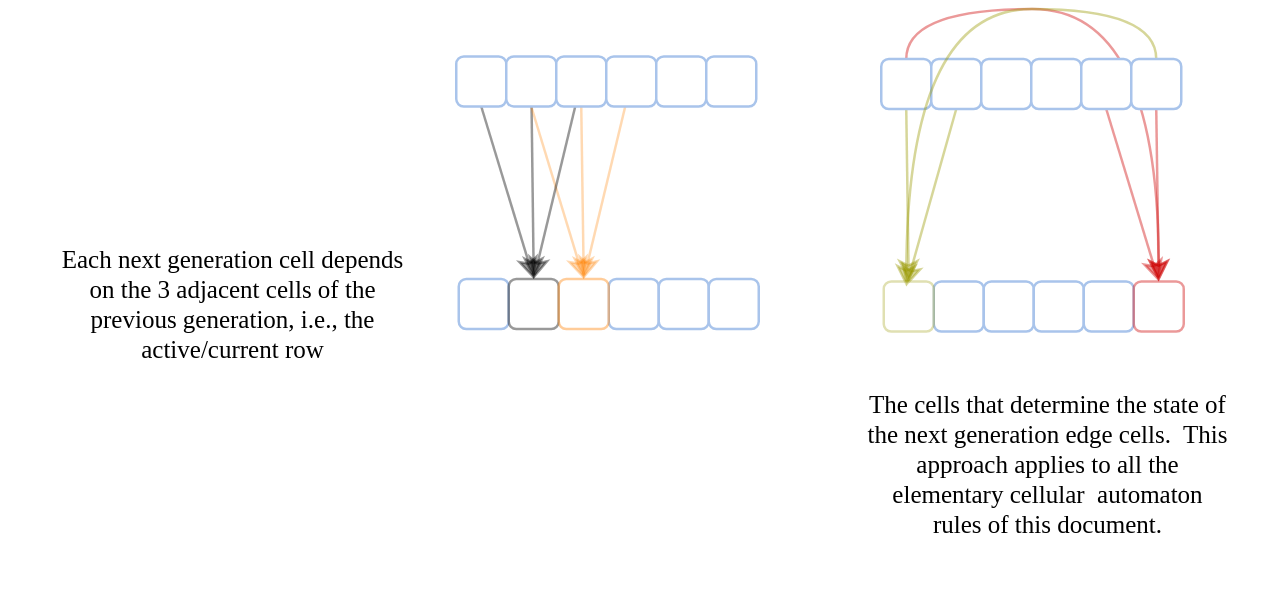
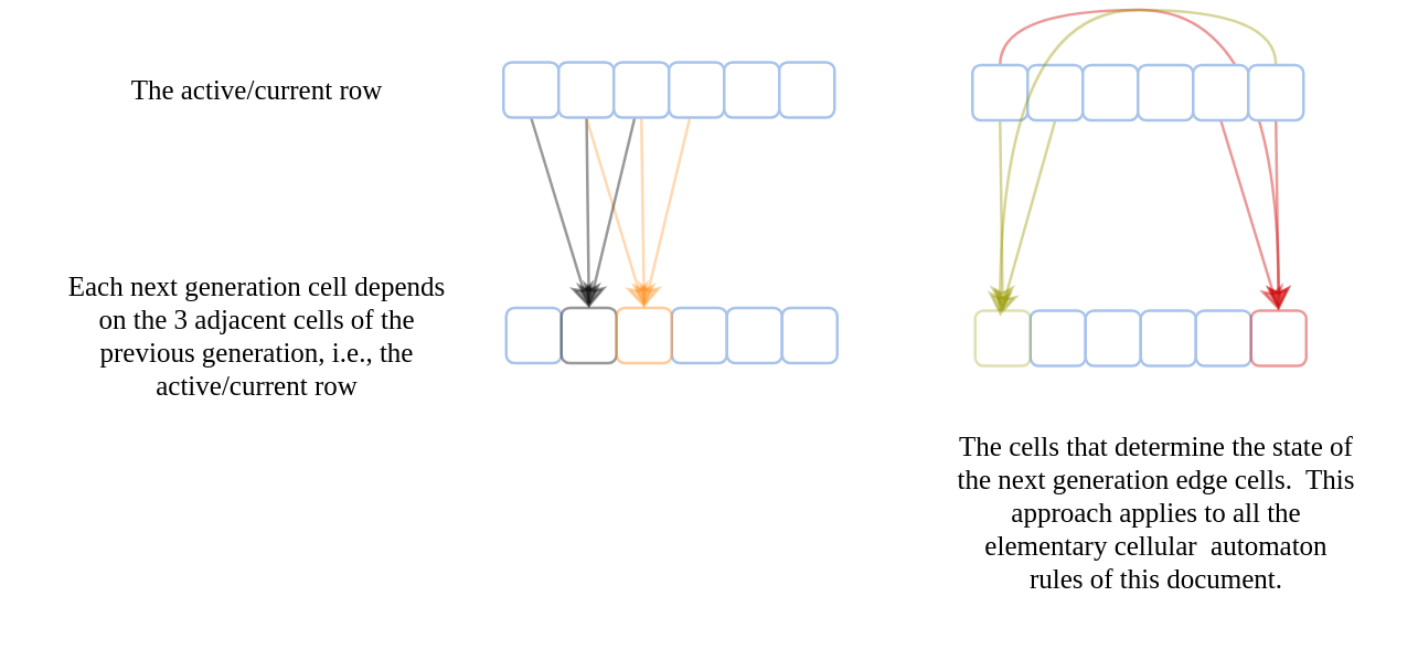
  <mxCell id="0" />
  <mxCell id="1" parent="0" />
  <mxCell id="2" style="rounded=0;orthogonalLoop=1;jettySize=auto;html=1;exitX=0.5;exitY=1;exitDx=0;exitDy=0;entryX=0.5;entryY=0;entryDx=0;entryDy=0;strokeWidth=1;opacity=40;" edge="1" parent="1" source="3" target="15"><mxGeometry relative="1" as="geometry" /></mxCell>
  <mxCell id="3" value="" style="whiteSpace=wrap;html=1;aspect=fixed;rounded=1;strokeColor=#A9C4EB;" vertex="1" parent="1"><mxGeometry x="182" y="22" width="20" height="20" as="geometry" /></mxCell>
  <mxCell id="4" style="edgeStyle=none;rounded=0;orthogonalLoop=1;jettySize=auto;html=1;entryX=0.5;entryY=0;entryDx=0;entryDy=0;strokeWidth=1;opacity=40;" edge="1" parent="1" source="6" target="15"><mxGeometry relative="1" as="geometry" /></mxCell>
  <mxCell id="5" style="edgeStyle=none;rounded=0;orthogonalLoop=1;jettySize=auto;html=1;exitX=0.5;exitY=1;exitDx=0;exitDy=0;entryX=0.5;entryY=0;entryDx=0;entryDy=0;strokeWidth=1;opacity=30;strokeColor=#FF8000;" edge="1" parent="1" source="6" target="38"><mxGeometry relative="1" as="geometry" /></mxCell>
  <mxCell id="6" value="" style="whiteSpace=wrap;html=1;aspect=fixed;rounded=1;strokeColor=#A9C4EB;" vertex="1" parent="1"><mxGeometry x="202" y="22" width="20" height="20" as="geometry" /></mxCell>
  <mxCell id="7" style="edgeStyle=none;rounded=0;orthogonalLoop=1;jettySize=auto;html=1;entryX=0.5;entryY=0;entryDx=0;entryDy=0;strokeWidth=1;opacity=40;" edge="1" parent="1" source="9" target="15"><mxGeometry relative="1" as="geometry" /></mxCell>
  <mxCell id="8" style="edgeStyle=none;rounded=0;orthogonalLoop=1;jettySize=auto;html=1;exitX=0.5;exitY=1;exitDx=0;exitDy=0;entryX=0.5;entryY=0;entryDx=0;entryDy=0;strokeWidth=1;opacity=30;strokeColor=#FF8000;" edge="1" parent="1" source="9" target="38"><mxGeometry relative="1" as="geometry" /></mxCell>
  <mxCell id="9" value="" style="whiteSpace=wrap;html=1;aspect=fixed;rounded=1;strokeColor=#A9C4EB;" vertex="1" parent="1"><mxGeometry x="222" y="22" width="20" height="20" as="geometry" /></mxCell>
  <mxCell id="10" style="edgeStyle=none;rounded=0;orthogonalLoop=1;jettySize=auto;html=1;entryX=0.5;entryY=0;entryDx=0;entryDy=0;strokeWidth=1;opacity=30;strokeColor=#FF8000;" edge="1" parent="1" source="11" target="38"><mxGeometry relative="1" as="geometry" /></mxCell>
  <mxCell id="11" value="" style="whiteSpace=wrap;html=1;aspect=fixed;rounded=1;strokeColor=#A9C4EB;" vertex="1" parent="1"><mxGeometry x="242" y="22" width="20" height="20" as="geometry" /></mxCell>
  <mxCell id="12" value="" style="whiteSpace=wrap;html=1;aspect=fixed;rounded=1;strokeColor=#A9C4EB;" vertex="1" parent="1"><mxGeometry x="262" y="22" width="20" height="20" as="geometry" /></mxCell>
  <mxCell id="13" value="" style="whiteSpace=wrap;html=1;aspect=fixed;rounded=1;strokeColor=#A9C4EB;" vertex="1" parent="1"><mxGeometry x="282" y="22" width="20" height="20" as="geometry" /></mxCell>
  <mxCell id="14" value="" style="whiteSpace=wrap;html=1;aspect=fixed;rounded=1;strokeColor=#A9C4EB;" vertex="1" parent="1"><mxGeometry x="183" y="111" width="20" height="20" as="geometry" /></mxCell>
  <mxCell id="15" value="" style="whiteSpace=wrap;html=1;aspect=fixed;rounded=1;opacity=40;" vertex="1" parent="1"><mxGeometry x="203" y="111" width="20" height="20" as="geometry" /></mxCell>
  <mxCell id="16" value="" style="whiteSpace=wrap;html=1;aspect=fixed;rounded=1;strokeColor=#A9C4EB;" vertex="1" parent="1"><mxGeometry x="243" y="111" width="20" height="20" as="geometry" /></mxCell>
  <mxCell id="17" value="" style="whiteSpace=wrap;html=1;aspect=fixed;rounded=1;strokeColor=#A9C4EB;" vertex="1" parent="1"><mxGeometry x="263" y="111" width="20" height="20" as="geometry" /></mxCell>
  <mxCell id="18" value="" style="whiteSpace=wrap;html=1;aspect=fixed;rounded=1;strokeColor=#A9C4EB;" vertex="1" parent="1"><mxGeometry x="283" y="111" width="20" height="20" as="geometry" /></mxCell>
+ <mxCell id="19" value="The active/current row" style="text;html=1;strokeColor=none;fillColor=none;align=center;verticalAlign=middle;whiteSpace=wrap;rounded=0;fontSize=10;fontFamily=Gafata;" vertex="1" parent="1"><mxGeometry x="41" y="20.5" width="104" height="23" as="geometry" /></mxCell>
  <mxCell id="20" value="Each next generation cell depends on the 3 adjacent cells of the previous generation, i.e., the active/current row" style="text;html=1;strokeColor=none;fillColor=none;align=center;verticalAlign=middle;whiteSpace=wrap;rounded=0;fontSize=10;fontFamily=Gafata;" vertex="1" parent="1"><mxGeometry x="20" y="89" width="146" height="64" as="geometry" /></mxCell>
  <mxCell id="21" style="edgeStyle=none;rounded=0;orthogonalLoop=1;jettySize=auto;html=1;exitX=0.5;exitY=1;exitDx=0;exitDy=0;entryX=0.5;entryY=0;entryDx=0;entryDy=0;strokeWidth=1;opacity=40;strokeColor=#999900;" edge="1" parent="1" source="23" target="39"><mxGeometry relative="1" as="geometry" /></mxCell>
  <mxCell id="22" style="edgeStyle=orthogonalEdgeStyle;curved=1;rounded=0;orthogonalLoop=1;jettySize=auto;html=1;exitX=0.5;exitY=0;exitDx=0;exitDy=0;entryX=0.5;entryY=0;entryDx=0;entryDy=0;strokeColor=#CC0000;strokeWidth=1;opacity=40;" edge="1" parent="1" source="23" target="37"><mxGeometry relative="1" as="geometry" /></mxCell>
  <mxCell id="23" value="" style="whiteSpace=wrap;html=1;aspect=fixed;rounded=1;strokeColor=#A9C4EB;" vertex="1" parent="1"><mxGeometry x="352" y="23" width="20" height="20" as="geometry" /></mxCell>
  <mxCell id="24" style="edgeStyle=none;rounded=0;orthogonalLoop=1;jettySize=auto;html=1;exitX=0.5;exitY=1;exitDx=0;exitDy=0;strokeWidth=1;opacity=40;strokeColor=#999900;" edge="1" parent="1" source="25"><mxGeometry relative="1" as="geometry"><mxPoint x="362" y="114" as="targetPoint" /></mxGeometry></mxCell>
  <mxCell id="25" value="" style="whiteSpace=wrap;html=1;aspect=fixed;rounded=1;strokeColor=#A9C4EB;" vertex="1" parent="1"><mxGeometry x="372" y="23" width="20" height="20" as="geometry" /></mxCell>
  <mxCell id="26" value="" style="whiteSpace=wrap;html=1;aspect=fixed;rounded=1;strokeColor=#A9C4EB;" vertex="1" parent="1"><mxGeometry x="392" y="23" width="20" height="20" as="geometry" /></mxCell>
  <mxCell id="27" value="" style="whiteSpace=wrap;html=1;aspect=fixed;rounded=1;strokeColor=#A9C4EB;" vertex="1" parent="1"><mxGeometry x="412" y="23" width="20" height="20" as="geometry" /></mxCell>
  <mxCell id="28" style="edgeStyle=none;rounded=0;orthogonalLoop=1;jettySize=auto;html=1;exitX=0.5;exitY=1;exitDx=0;exitDy=0;entryX=0.5;entryY=0;entryDx=0;entryDy=0;strokeWidth=1;opacity=40;strokeColor=#CC0000;" edge="1" parent="1" source="29" target="37"><mxGeometry relative="1" as="geometry" /></mxCell>
  <mxCell id="29" value="" style="whiteSpace=wrap;html=1;aspect=fixed;rounded=1;strokeColor=#A9C4EB;" vertex="1" parent="1"><mxGeometry x="432" y="23" width="20" height="20" as="geometry" /></mxCell>
  <mxCell id="30" style="edgeStyle=orthogonalEdgeStyle;curved=1;rounded=0;orthogonalLoop=1;jettySize=auto;html=1;exitX=0.5;exitY=0;exitDx=0;exitDy=0;strokeWidth=1;opacity=40;strokeColor=#999900;" edge="1" parent="1" source="32"><mxGeometry relative="1" as="geometry"><mxPoint x="362" y="114" as="targetPoint" /></mxGeometry></mxCell>
  <mxCell id="31" style="edgeStyle=none;rounded=0;orthogonalLoop=1;jettySize=auto;html=1;exitX=0.5;exitY=1;exitDx=0;exitDy=0;entryX=0.5;entryY=0;entryDx=0;entryDy=0;strokeWidth=1;opacity=40;strokeColor=#CC0000;" edge="1" parent="1" source="32" target="37"><mxGeometry relative="1" as="geometry" /></mxCell>
  <mxCell id="32" value="" style="whiteSpace=wrap;html=1;aspect=fixed;rounded=1;strokeColor=#A9C4EB;" vertex="1" parent="1"><mxGeometry x="452" y="23" width="20" height="20" as="geometry" /></mxCell>
  <mxCell id="33" value="" style="whiteSpace=wrap;html=1;aspect=fixed;rounded=1;strokeColor=#A9C4EB;" vertex="1" parent="1"><mxGeometry x="373" y="112" width="20" height="20" as="geometry" /></mxCell>
  <mxCell id="34" value="" style="whiteSpace=wrap;html=1;aspect=fixed;rounded=1;strokeColor=#A9C4EB;" vertex="1" parent="1"><mxGeometry x="393" y="112" width="20" height="20" as="geometry" /></mxCell>
  <mxCell id="35" value="" style="whiteSpace=wrap;html=1;aspect=fixed;rounded=1;strokeColor=#A9C4EB;" vertex="1" parent="1"><mxGeometry x="413" y="112" width="20" height="20" as="geometry" /></mxCell>
  <mxCell id="36" value="" style="whiteSpace=wrap;html=1;aspect=fixed;rounded=1;strokeColor=#A9C4EB;" vertex="1" parent="1"><mxGeometry x="433" y="112" width="20" height="20" as="geometry" /></mxCell>
  <mxCell id="37" value="" style="whiteSpace=wrap;html=1;aspect=fixed;rounded=1;strokeColor=#CC0000;opacity=40;" vertex="1" parent="1"><mxGeometry x="453" y="112" width="20" height="20" as="geometry" /></mxCell>
  <mxCell id="38" value="" style="whiteSpace=wrap;html=1;aspect=fixed;rounded=1;strokeColor=#FF8000;opacity=40;" vertex="1" parent="1"><mxGeometry x="223" y="111" width="20" height="20" as="geometry" /></mxCell>
  <mxCell id="39" value="" style="whiteSpace=wrap;html=1;aspect=fixed;rounded=1;strokeColor=#999900;opacity=30;" vertex="1" parent="1"><mxGeometry x="353" y="112" width="20" height="20" as="geometry" /></mxCell>
  <mxCell id="40" value="The cells that determine the state of the next generation edge cells.&amp;nbsp; This approach applies to all the elementary cellular&amp;nbsp; automaton rules of this document." style="text;html=1;strokeColor=none;fillColor=none;align=center;verticalAlign=middle;whiteSpace=wrap;rounded=0;fontSize=10;fontFamily=Gafata;" vertex="1" parent="1"><mxGeometry x="346" y="153" width="146" height="64" as="geometry" /></mxCell>
